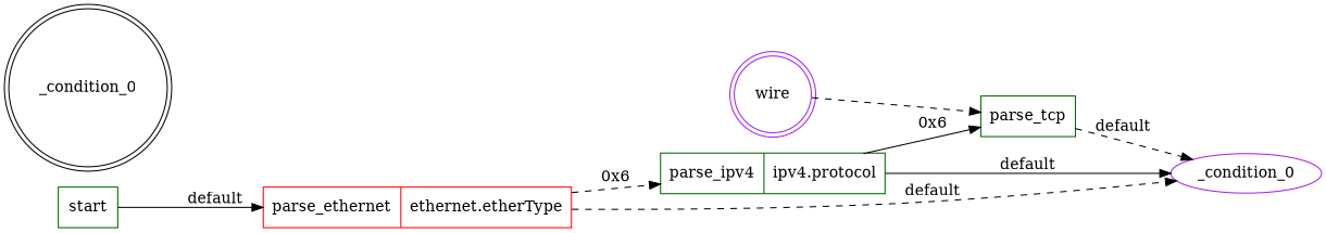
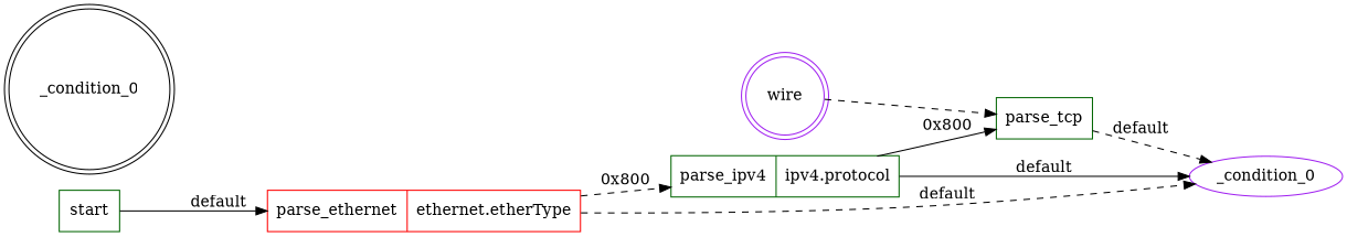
  digraph {
    rankdir=LR
    node [color=darkgreen shape=record]
    edge [style=dashed]
    wire [color=purple shape=doublecircle]
    n2 [label="{parse_tcp}"]
    n3 [label="{start}"]
    n4 [color=red label="{parse_ethernet | {ethernet.etherType}}"]
    n5 [color=black label=_condition_0 shape=doublecircle]
    n6 [label="{parse_ipv4 | {ipv4.protocol}}"]
    _condition_0 [color=purple shape=""]
    wire -> n2
    n2 -> _condition_0 [label=default]
    n3 -> n4 [label=default style=solid]
-   n4 -> n6 [label="0x6"]
+   n4 -> n6 [label="0x800"]
    n4 -> _condition_0 [label=default]
-   n6 -> n2 [label="0x6" style=solid]
+   n6 -> n2 [label="0x800" style=solid]
    n6 -> _condition_0 [label=default style=solid]
  }
